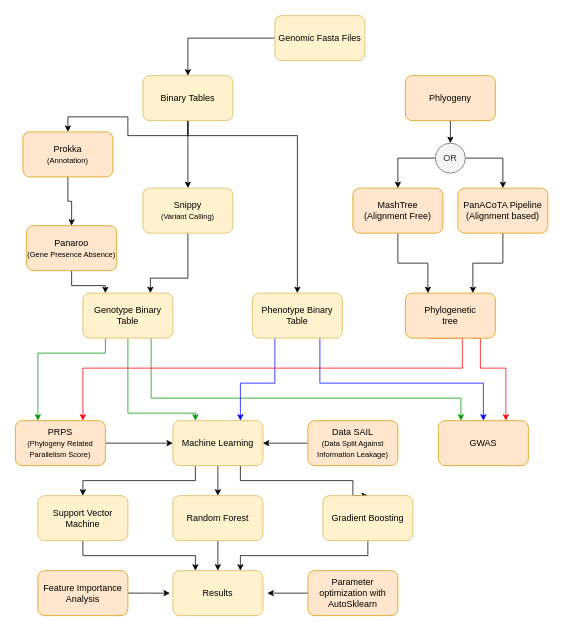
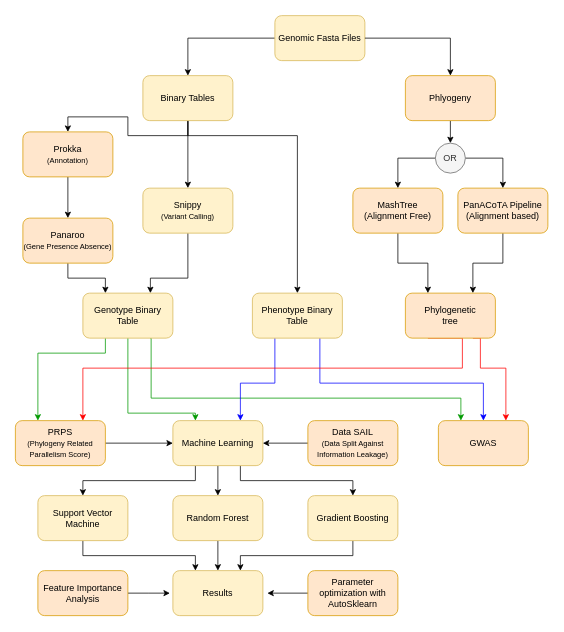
  <mxCell id="0" />
  <mxCell id="1" parent="0" />
  <mxCell id="2" style="edgeStyle=orthogonalEdgeStyle;rounded=0;orthogonalLoop=1;jettySize=auto;html=1;exitX=0.5;exitY=1;exitDx=0;exitDy=0;entryX=0.5;entryY=0;entryDx=0;entryDy=0;" parent="1" source="5" target="9" edge="1"><mxGeometry relative="1" as="geometry"><Array as="points"><mxPoint x="250" y="160" /><mxPoint x="250" y="160" /></Array></mxGeometry></mxCell>
  <mxCell id="3" style="edgeStyle=orthogonalEdgeStyle;rounded=0;orthogonalLoop=1;jettySize=auto;html=1;exitX=0.5;exitY=1;exitDx=0;exitDy=0;entryX=0.5;entryY=0;entryDx=0;entryDy=0;strokeColor=#000000;" parent="1" source="5" target="7" edge="1"><mxGeometry relative="1" as="geometry" /></mxCell>
  <mxCell id="4" style="edgeStyle=orthogonalEdgeStyle;rounded=0;orthogonalLoop=1;jettySize=auto;html=1;exitX=0.5;exitY=1;exitDx=0;exitDy=0;entryX=0.5;entryY=0;entryDx=0;entryDy=0;" parent="1" source="5" target="18" edge="1"><mxGeometry relative="1" as="geometry"><mxPoint x="410" y="200" as="targetPoint" /><Array as="points"><mxPoint x="250" y="180" /><mxPoint x="396" y="180" /></Array></mxGeometry></mxCell>
  <mxCell id="5" value="Binary Tables" style="rounded=1;whiteSpace=wrap;html=1;fillColor=#fff2cc;strokeColor=#d6b656;" parent="1" vertex="1"><mxGeometry x="190" y="100" width="120" height="60" as="geometry" /></mxCell>
  <mxCell id="6" style="edgeStyle=orthogonalEdgeStyle;rounded=0;orthogonalLoop=1;jettySize=auto;html=1;exitX=0.5;exitY=1;exitDx=0;exitDy=0;entryX=0.5;entryY=0;entryDx=0;entryDy=0;" parent="1" source="7" target="11" edge="1"><mxGeometry relative="1" as="geometry" /></mxCell>
  <mxCell id="7" value="Prokka&lt;br&gt;&lt;font style=&quot;font-size: 10px;&quot;&gt;(Annotation)&lt;/font&gt;" style="whiteSpace=wrap;html=1;rounded=1;fillColor=#ffe6cc;strokeColor=#d79b00;" parent="1" vertex="1"><mxGeometry x="30" y="175" width="120" height="60" as="geometry" /></mxCell>
  <mxCell id="8" style="edgeStyle=orthogonalEdgeStyle;rounded=0;orthogonalLoop=1;jettySize=auto;html=1;exitX=0.5;exitY=1;exitDx=0;exitDy=0;entryX=0.75;entryY=0;entryDx=0;entryDy=0;" edge="1" parent="1" source="9" target="15"><mxGeometry relative="1" as="geometry"><Array as="points"><mxPoint x="250" y="370" /><mxPoint x="200" y="370" /></Array></mxGeometry></mxCell>
  <mxCell id="9" value="Snippy&lt;br&gt;&lt;font style=&quot;font-size: 10px;&quot;&gt;(Variant Calling)&lt;/font&gt;" style="rounded=1;whiteSpace=wrap;html=1;fillColor=#fff2cc;strokeColor=#d6b656;" parent="1" vertex="1"><mxGeometry x="190" y="250" width="120" height="60" as="geometry" /></mxCell>
  <mxCell id="10" style="edgeStyle=orthogonalEdgeStyle;rounded=0;orthogonalLoop=1;jettySize=auto;html=1;exitX=0.5;exitY=1;exitDx=0;exitDy=0;entryX=0.25;entryY=0;entryDx=0;entryDy=0;" parent="1" source="11" target="15" edge="1"><mxGeometry relative="1" as="geometry" /></mxCell>
- <mxCell id="11" value="Panaroo&lt;br&gt;&lt;font style=&quot;font-size: 10px;&quot;&gt;(Gene Presence Absence)&lt;/font&gt;" style="whiteSpace=wrap;html=1;rounded=1;fillColor=#ffe6cc;strokeColor=#d79b00;" parent="1" vertex="1"><mxGeometry x="35" y="300" width="120" height="60" as="geometry" /></mxCell>
+ <mxCell id="11" value="Panaroo&lt;br&gt;&lt;font style=&quot;font-size: 10px;&quot;&gt;(Gene Presence Absence)&lt;/font&gt;" style="whiteSpace=wrap;html=1;rounded=1;fillColor=#ffe6cc;strokeColor=#d79b00;" parent="1" vertex="1"><mxGeometry x="30" y="290" width="120" height="60" as="geometry" /></mxCell>
  <mxCell id="12" style="edgeStyle=orthogonalEdgeStyle;rounded=0;orthogonalLoop=1;jettySize=auto;html=1;exitX=0.75;exitY=1;exitDx=0;exitDy=0;strokeColor=#009900;entryX=0.25;entryY=0;entryDx=0;entryDy=0;" parent="1" source="15" target="24" edge="1"><mxGeometry relative="1" as="geometry"><Array as="points"><mxPoint x="201" y="450" /><mxPoint x="201" y="530" /><mxPoint x="614" y="530" /></Array></mxGeometry></mxCell>
  <mxCell id="13" style="edgeStyle=orthogonalEdgeStyle;rounded=0;orthogonalLoop=1;jettySize=auto;html=1;exitX=0.5;exitY=1;exitDx=0;exitDy=0;entryX=0.25;entryY=0;entryDx=0;entryDy=0;strokeColor=#009900;" parent="1" source="15" target="28" edge="1"><mxGeometry relative="1" as="geometry"><Array as="points"><mxPoint x="170" y="550" /><mxPoint x="260" y="550" /></Array></mxGeometry></mxCell>
  <mxCell id="14" style="edgeStyle=orthogonalEdgeStyle;rounded=0;orthogonalLoop=1;jettySize=auto;html=1;exitX=0.25;exitY=1;exitDx=0;exitDy=0;entryX=0.25;entryY=0;entryDx=0;entryDy=0;strokeColor=#009900;" parent="1" source="15" target="30" edge="1"><mxGeometry relative="1" as="geometry"><Array as="points"><mxPoint x="140" y="470" /><mxPoint x="50" y="470" /></Array></mxGeometry></mxCell>
  <mxCell id="15" value="Genotype Binary Table" style="whiteSpace=wrap;html=1;rounded=1;fillColor=#fff2cc;strokeColor=#d6b656;" parent="1" vertex="1"><mxGeometry x="110" y="390" width="120" height="60" as="geometry" /></mxCell>
  <mxCell id="16" style="edgeStyle=orthogonalEdgeStyle;rounded=0;orthogonalLoop=1;jettySize=auto;html=1;exitX=0.75;exitY=1;exitDx=0;exitDy=0;entryX=0.5;entryY=0;entryDx=0;entryDy=0;strokeColor=#0000FF;" parent="1" source="18" target="24" edge="1"><mxGeometry relative="1" as="geometry"><Array as="points"><mxPoint x="426" y="510" /><mxPoint x="644" y="510" /></Array></mxGeometry></mxCell>
  <mxCell id="17" style="edgeStyle=orthogonalEdgeStyle;rounded=0;orthogonalLoop=1;jettySize=auto;html=1;exitX=0.25;exitY=1;exitDx=0;exitDy=0;entryX=0.75;entryY=0;entryDx=0;entryDy=0;strokeColor=#0000FF;" edge="1" parent="1" source="18" target="28"><mxGeometry relative="1" as="geometry"><Array as="points"><mxPoint x="366" y="510" /><mxPoint x="320" y="510" /></Array></mxGeometry></mxCell>
  <mxCell id="18" value="Phenotype Binary Table" style="whiteSpace=wrap;html=1;rounded=1;fillColor=#fff2cc;strokeColor=#d6b656;" parent="1" vertex="1"><mxGeometry x="336" y="390" width="120" height="60" as="geometry" /></mxCell>
  <mxCell id="19" style="edgeStyle=orthogonalEdgeStyle;rounded=0;orthogonalLoop=1;jettySize=auto;html=1;exitX=0.5;exitY=1;exitDx=0;exitDy=0;entryX=0.75;entryY=0;entryDx=0;entryDy=0;" parent="1" source="20" target="23" edge="1"><mxGeometry relative="1" as="geometry" /></mxCell>
  <mxCell id="20" value="PanACoTA Pipeline&lt;br&gt;(Alignment based)" style="rounded=1;whiteSpace=wrap;html=1;fillColor=#ffe6cc;strokeColor=#d79b00;" parent="1" vertex="1"><mxGeometry x="610" y="250" width="120" height="60" as="geometry" /></mxCell>
  <mxCell id="21" style="edgeStyle=orthogonalEdgeStyle;rounded=0;orthogonalLoop=1;jettySize=auto;html=1;exitX=0.75;exitY=1;exitDx=0;exitDy=0;entryX=0.75;entryY=0;entryDx=0;entryDy=0;strokeColor=#FF0000;" parent="1" source="23" target="24" edge="1"><mxGeometry relative="1" as="geometry"><Array as="points"><mxPoint x="640" y="450" /><mxPoint x="640" y="490" /><mxPoint x="674" y="490" /></Array></mxGeometry></mxCell>
  <mxCell id="22" style="edgeStyle=orthogonalEdgeStyle;rounded=0;orthogonalLoop=1;jettySize=auto;html=1;exitX=0.25;exitY=1;exitDx=0;exitDy=0;entryX=0.75;entryY=0;entryDx=0;entryDy=0;strokeColor=#FF0000;" parent="1" source="23" target="30" edge="1"><mxGeometry relative="1" as="geometry"><Array as="points"><mxPoint x="616" y="450" /><mxPoint x="616" y="490" /><mxPoint x="110" y="490" /></Array></mxGeometry></mxCell>
  <mxCell id="23" value="Phylogenetic&lt;br&gt;tree" style="rounded=1;whiteSpace=wrap;html=1;fillColor=#ffe6cc;strokeColor=#d79b00;" parent="1" vertex="1"><mxGeometry x="540" y="390" width="120" height="60" as="geometry" /></mxCell>
  <mxCell id="24" value="GWAS" style="rounded=1;whiteSpace=wrap;html=1;fillColor=#ffe6cc;strokeColor=#d79b00;" parent="1" vertex="1"><mxGeometry x="584" y="560" width="120" height="60" as="geometry" /></mxCell>
  <mxCell id="25" style="edgeStyle=orthogonalEdgeStyle;rounded=0;orthogonalLoop=1;jettySize=auto;html=1;exitX=0.25;exitY=1;exitDx=0;exitDy=0;entryX=0.5;entryY=0;entryDx=0;entryDy=0;" parent="1" source="28" target="32" edge="1"><mxGeometry relative="1" as="geometry"><mxPoint x="70" y="660" as="targetPoint" /><Array as="points"><mxPoint x="260" y="640" /><mxPoint x="110" y="640" /></Array></mxGeometry></mxCell>
  <mxCell id="26" value="" style="edgeStyle=orthogonalEdgeStyle;rounded=0;orthogonalLoop=1;jettySize=auto;html=1;" parent="1" source="28" target="34" edge="1"><mxGeometry relative="1" as="geometry" /></mxCell>
  <mxCell id="27" style="edgeStyle=orthogonalEdgeStyle;rounded=0;orthogonalLoop=1;jettySize=auto;html=1;exitX=0.75;exitY=1;exitDx=0;exitDy=0;entryX=0.5;entryY=0;entryDx=0;entryDy=0;" parent="1" source="28" target="36" edge="1"><mxGeometry relative="1" as="geometry"><mxPoint x="470" y="660" as="targetPoint" /><Array as="points"><mxPoint x="320" y="640" /><mxPoint x="470" y="640" /></Array></mxGeometry></mxCell>
  <mxCell id="28" value="Machine Learning" style="rounded=1;whiteSpace=wrap;html=1;fillColor=#fff2cc;strokeColor=#d6b656;" parent="1" vertex="1"><mxGeometry x="230" y="560" width="120" height="60" as="geometry" /></mxCell>
  <mxCell id="29" style="edgeStyle=orthogonalEdgeStyle;rounded=0;orthogonalLoop=1;jettySize=auto;html=1;exitX=1;exitY=0.5;exitDx=0;exitDy=0;entryX=0;entryY=0.5;entryDx=0;entryDy=0;" edge="1" parent="1" source="30" target="28"><mxGeometry relative="1" as="geometry" /></mxCell>
  <mxCell id="30" value="PRPS&lt;br&gt;&lt;font style=&quot;font-size: 10px;&quot;&gt;(Phylogeny Related Parallelism Score)&lt;/font&gt;" style="rounded=1;whiteSpace=wrap;html=1;fillColor=#ffe6cc;strokeColor=#d79b00;" parent="1" vertex="1"><mxGeometry x="20" y="560" width="120" height="60" as="geometry" /></mxCell>
  <mxCell id="31" style="edgeStyle=orthogonalEdgeStyle;rounded=0;orthogonalLoop=1;jettySize=auto;html=1;exitX=0.5;exitY=1;exitDx=0;exitDy=0;entryX=0.25;entryY=0;entryDx=0;entryDy=0;" edge="1" parent="1" source="32" target="39"><mxGeometry relative="1" as="geometry" /></mxCell>
  <mxCell id="32" value="Support Vector Machine" style="rounded=1;whiteSpace=wrap;html=1;fillColor=#fff2cc;strokeColor=#d6b656;" parent="1" vertex="1"><mxGeometry x="50" y="660" width="120" height="60" as="geometry" /></mxCell>
  <mxCell id="33" style="edgeStyle=orthogonalEdgeStyle;rounded=0;orthogonalLoop=1;jettySize=auto;html=1;exitX=0.5;exitY=1;exitDx=0;exitDy=0;entryX=0.5;entryY=0;entryDx=0;entryDy=0;" edge="1" parent="1" source="34" target="39"><mxGeometry relative="1" as="geometry" /></mxCell>
  <mxCell id="34" value="Random Forest" style="rounded=1;whiteSpace=wrap;html=1;fillColor=#fff2cc;strokeColor=#d6b656;" parent="1" vertex="1"><mxGeometry x="230" y="660" width="120" height="60" as="geometry" /></mxCell>
  <mxCell id="35" style="edgeStyle=orthogonalEdgeStyle;rounded=0;orthogonalLoop=1;jettySize=auto;html=1;exitX=0.5;exitY=1;exitDx=0;exitDy=0;entryX=0.75;entryY=0;entryDx=0;entryDy=0;" edge="1" parent="1" source="36" target="39"><mxGeometry relative="1" as="geometry" /></mxCell>
- <mxCell id="36" value="Gradient Boosting" style="rounded=1;whiteSpace=wrap;html=1;fillColor=#fff2cc;strokeColor=#d6b656;" parent="1" vertex="1"><mxGeometry x="430" y="660" width="120" height="60" as="geometry" /></mxCell>
+ <mxCell id="36" value="Gradient Boosting" style="rounded=1;whiteSpace=wrap;html=1;fillColor=#fff2cc;strokeColor=#d6b656;" parent="1" vertex="1"><mxGeometry x="410" y="660" width="120" height="60" as="geometry" /></mxCell>
  <mxCell id="37" style="edgeStyle=orthogonalEdgeStyle;rounded=0;orthogonalLoop=1;jettySize=auto;html=1;exitX=0;exitY=0.5;exitDx=0;exitDy=0;" edge="1" parent="1" source="38"><mxGeometry relative="1" as="geometry"><mxPoint x="356" y="790" as="targetPoint" /></mxGeometry></mxCell>
  <mxCell id="38" value="Parameter optimization with AutoSklearn" style="rounded=1;whiteSpace=wrap;html=1;fillColor=#ffe6cc;strokeColor=#d79b00;" parent="1" vertex="1"><mxGeometry x="410" y="760" width="120" height="60" as="geometry" /></mxCell>
  <mxCell id="39" value="Results" style="rounded=1;whiteSpace=wrap;html=1;fillColor=#fff2cc;strokeColor=#d6b656;" parent="1" vertex="1"><mxGeometry x="230" y="760" width="120" height="60" as="geometry" /></mxCell>
  <mxCell id="40" style="edgeStyle=orthogonalEdgeStyle;rounded=0;orthogonalLoop=1;jettySize=auto;html=1;exitX=0;exitY=0.5;exitDx=0;exitDy=0;entryX=1;entryY=0.5;entryDx=0;entryDy=0;" parent="1" source="41" target="28" edge="1"><mxGeometry relative="1" as="geometry" /></mxCell>
  <mxCell id="41" value="Data SAIL&lt;br&gt;&lt;font style=&quot;font-size: 10px;&quot;&gt;(Data Split Against Information Leakage)&lt;/font&gt;" style="rounded=1;whiteSpace=wrap;html=1;fillColor=#ffe6cc;strokeColor=#d79b00;" parent="1" vertex="1"><mxGeometry x="410" y="560" width="120" height="60" as="geometry" /></mxCell>
  <mxCell id="42" style="edgeStyle=orthogonalEdgeStyle;rounded=0;orthogonalLoop=1;jettySize=auto;html=1;exitX=1;exitY=0.5;exitDx=0;exitDy=0;" edge="1" parent="1" source="43"><mxGeometry relative="1" as="geometry"><mxPoint x="226" y="790" as="targetPoint" /></mxGeometry></mxCell>
  <mxCell id="43" value="Feature Importance Analysis" style="rounded=1;whiteSpace=wrap;html=1;fillColor=#ffe6cc;strokeColor=#d79b00;" parent="1" vertex="1"><mxGeometry x="50" y="760" width="120" height="60" as="geometry" /></mxCell>
  <mxCell id="44" style="edgeStyle=orthogonalEdgeStyle;rounded=0;orthogonalLoop=1;jettySize=auto;html=1;entryX=0.5;entryY=0;entryDx=0;entryDy=0;" parent="1" source="45" target="5" edge="1"><mxGeometry relative="1" as="geometry" /></mxCell>
  <mxCell id="45" value="Genomic Fasta Files" style="rounded=1;whiteSpace=wrap;html=1;fillColor=#fff2cc;strokeColor=#d6b656;" parent="1" vertex="1"><mxGeometry x="366" y="20" width="120" height="60" as="geometry" /></mxCell>
  <mxCell id="46" style="edgeStyle=orthogonalEdgeStyle;rounded=0;orthogonalLoop=1;jettySize=auto;html=1;exitX=0.5;exitY=1;exitDx=0;exitDy=0;entryX=0.25;entryY=0;entryDx=0;entryDy=0;" parent="1" source="47" target="23" edge="1"><mxGeometry relative="1" as="geometry" /></mxCell>
  <mxCell id="47" value="MashTree&lt;br&gt;(Alignment Free)" style="rounded=1;whiteSpace=wrap;html=1;fillColor=#ffe6cc;strokeColor=#d79b00;" parent="1" vertex="1"><mxGeometry x="470" y="250" width="120" height="60" as="geometry" /></mxCell>
+ <mxCell id="48" style="edgeStyle=orthogonalEdgeStyle;rounded=0;orthogonalLoop=1;jettySize=auto;html=1;exitX=1;exitY=0.5;exitDx=0;exitDy=0;entryX=0.5;entryY=0;entryDx=0;entryDy=0;" edge="1" parent="1" source="45" target="50"><mxGeometry relative="1" as="geometry"><mxPoint x="544" y="50" as="targetPoint" /></mxGeometry></mxCell>
  <mxCell id="49" style="edgeStyle=orthogonalEdgeStyle;rounded=0;orthogonalLoop=1;jettySize=auto;html=1;exitX=0.5;exitY=1;exitDx=0;exitDy=0;entryX=0.5;entryY=0;entryDx=0;entryDy=0;" edge="1" parent="1" source="50" target="53"><mxGeometry relative="1" as="geometry" /></mxCell>
  <mxCell id="50" value="Phlyogeny" style="rounded=1;whiteSpace=wrap;html=1;fillColor=#ffe6cc;strokeColor=#d79b00;" vertex="1" parent="1"><mxGeometry x="540" y="100" width="120" height="60" as="geometry" /></mxCell>
  <mxCell id="51" style="edgeStyle=orthogonalEdgeStyle;rounded=0;orthogonalLoop=1;jettySize=auto;html=1;exitX=0;exitY=0.5;exitDx=0;exitDy=0;entryX=0.5;entryY=0;entryDx=0;entryDy=0;" edge="1" parent="1" source="53" target="47"><mxGeometry relative="1" as="geometry" /></mxCell>
  <mxCell id="52" style="edgeStyle=orthogonalEdgeStyle;rounded=0;orthogonalLoop=1;jettySize=auto;html=1;exitX=1;exitY=0.5;exitDx=0;exitDy=0;entryX=0.5;entryY=0;entryDx=0;entryDy=0;" edge="1" parent="1" source="53" target="20"><mxGeometry relative="1" as="geometry" /></mxCell>
  <mxCell id="53" value="OR" style="ellipse;whiteSpace=wrap;html=1;aspect=fixed;fillColor=#f5f5f5;fontColor=#333333;strokeColor=#666666;" vertex="1" parent="1"><mxGeometry x="580" y="190" width="40" height="40" as="geometry" /></mxCell>
